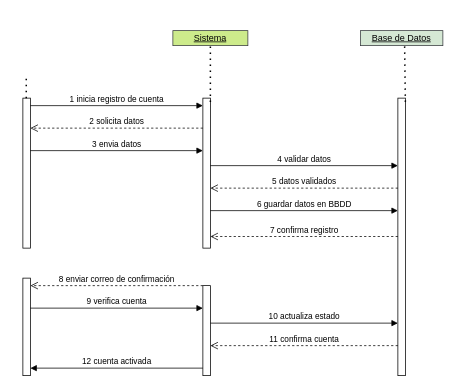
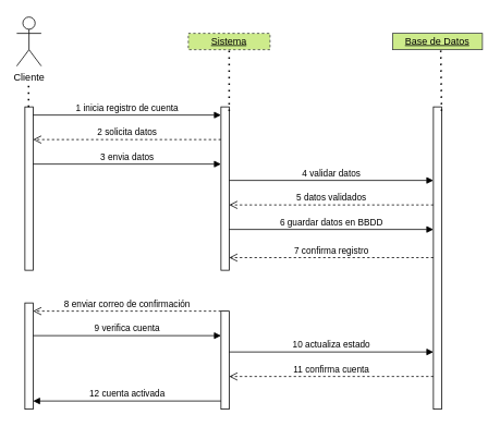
  <mxCell id="0" />
  <mxCell id="1" parent="0" />
- <mxCell id="2" value="&lt;u&gt;Sistema&lt;/u&gt;" style="html=1;whiteSpace=wrap;fillColor=#cdeb8b;strokeColor=#36393d;" vertex="1" parent="1"><mxGeometry x="230" y="40" width="100" height="20" as="geometry" /></mxCell>
- <mxCell id="3" value="&lt;u&gt;Base de Datos&lt;/u&gt;" style="html=1;whiteSpace=wrap;fillColor=#d5e8d4;strokeColor=#36393d;" vertex="1" parent="1"><mxGeometry x="480" y="40" width="110" height="20" as="geometry" /></mxCell>
+ <mxCell id="2" value="&lt;u&gt;Sistema&lt;/u&gt;" style="html=1;whiteSpace=wrap;fillColor=#cdeb8b;strokeColor=#36393d;dashed=1;" vertex="1" parent="1"><mxGeometry x="230" y="40" width="100" height="20" as="geometry" /></mxCell>
+ <mxCell id="3" value="&lt;u&gt;Base de Datos&lt;/u&gt;" style="html=1;whiteSpace=wrap;fillColor=#cdeb8b;strokeColor=#36393d;" vertex="1" parent="1"><mxGeometry x="480" y="40" width="110" height="20" as="geometry" /></mxCell>
+ <mxCell id="4" value="Cliente" style="shape=umlActor;verticalLabelPosition=bottom;verticalAlign=top;html=1;outlineConnect=0;" vertex="1" parent="1"><mxGeometry x="20" y="20" width="30" height="60" as="geometry" /></mxCell>
  <mxCell id="5" value="" style="html=1;points=[[0,0,0,0,5],[0,1,0,0,-5],[1,0,0,0,5],[1,1,0,0,-5]];perimeter=orthogonalPerimeter;outlineConnect=0;targetShapes=umlLifeline;portConstraint=eastwest;newEdgeStyle={&quot;curved&quot;:0,&quot;rounded&quot;:0};" vertex="1" parent="1"><mxGeometry x="30" y="130" width="10" height="200" as="geometry" /></mxCell>
  <mxCell id="6" value="" style="html=1;points=[[0,0,0,0,5],[0,1,0,0,-5],[1,0,0,0,5],[1,1,0,0,-5]];perimeter=orthogonalPerimeter;outlineConnect=0;targetShapes=umlLifeline;portConstraint=eastwest;newEdgeStyle={&quot;curved&quot;:0,&quot;rounded&quot;:0};" vertex="1" parent="1"><mxGeometry x="270" y="130" width="10" height="200" as="geometry" /></mxCell>
  <mxCell id="7" value="" style="html=1;points=[[0,0,0,0,5],[0,1,0,0,-5],[1,0,0,0,5],[1,1,0,0,-5]];perimeter=orthogonalPerimeter;outlineConnect=0;targetShapes=umlLifeline;portConstraint=eastwest;newEdgeStyle={&quot;curved&quot;:0,&quot;rounded&quot;:0};" vertex="1" parent="1"><mxGeometry x="530" y="130" width="10" height="370" as="geometry" /></mxCell>
  <mxCell id="8" value="1 inicia registro de cuenta" style="html=1;verticalAlign=bottom;endArrow=block;curved=0;rounded=0;" edge="1" parent="1" target="6"><mxGeometry width="80" relative="1" as="geometry"><mxPoint x="40" y="140" as="sourcePoint" /><mxPoint x="120" y="140" as="targetPoint" /></mxGeometry></mxCell>
  <mxCell id="9" value="11 confirma cuenta" style="html=1;verticalAlign=bottom;endArrow=open;dashed=1;endSize=8;curved=0;rounded=0;" edge="1" parent="1"><mxGeometry relative="1" as="geometry"><mxPoint x="530" y="460" as="sourcePoint" /><mxPoint x="280" y="460" as="targetPoint" /></mxGeometry></mxCell>
  <mxCell id="10" value="4 validar datos" style="html=1;verticalAlign=bottom;endArrow=block;curved=0;rounded=0;" edge="1" parent="1"><mxGeometry width="80" relative="1" as="geometry"><mxPoint x="280" y="220" as="sourcePoint" /><mxPoint x="530" y="220" as="targetPoint" /></mxGeometry></mxCell>
  <mxCell id="11" value="5 datos validados" style="html=1;verticalAlign=bottom;endArrow=open;dashed=1;endSize=8;curved=0;rounded=0;" edge="1" parent="1"><mxGeometry relative="1" as="geometry"><mxPoint x="530" y="250" as="sourcePoint" /><mxPoint x="280" y="250" as="targetPoint" /></mxGeometry></mxCell>
  <mxCell id="12" value="" style="endArrow=none;dashed=1;html=1;dashPattern=1 3;strokeWidth=2;rounded=0;entryX=0.5;entryY=1;entryDx=0;entryDy=0;exitX=1;exitY=0;exitDx=0;exitDy=5;exitPerimeter=0;" edge="1" parent="1" source="6" target="2"><mxGeometry width="50" height="50" relative="1" as="geometry"><mxPoint x="280" y="110" as="sourcePoint" /><mxPoint x="370" y="220" as="targetPoint" /></mxGeometry></mxCell>
  <mxCell id="13" value="" style="endArrow=none;dashed=1;html=1;dashPattern=1 3;strokeWidth=2;rounded=0;entryX=0.5;entryY=1;entryDx=0;entryDy=0;" edge="1" parent="1" source="5"><mxGeometry width="50" height="50" relative="1" as="geometry"><mxPoint x="34.5" y="175" as="sourcePoint" /><mxPoint x="34.5" y="100" as="targetPoint" /></mxGeometry></mxCell>
  <mxCell id="14" value="" style="endArrow=none;dashed=1;html=1;dashPattern=1 3;strokeWidth=2;rounded=0;entryX=0.5;entryY=1;entryDx=0;entryDy=0;exitX=1;exitY=0;exitDx=0;exitDy=5;exitPerimeter=0;" edge="1" parent="1" source="7"><mxGeometry width="50" height="50" relative="1" as="geometry"><mxPoint x="539" y="120" as="sourcePoint" /><mxPoint x="539" y="60" as="targetPoint" /></mxGeometry></mxCell>
  <mxCell id="15" value="2 solicita datos" style="html=1;verticalAlign=bottom;endArrow=open;dashed=1;endSize=8;curved=0;rounded=0;" edge="1" parent="1"><mxGeometry relative="1" as="geometry"><mxPoint x="270" y="170" as="sourcePoint" /><mxPoint x="40" y="170" as="targetPoint" /></mxGeometry></mxCell>
  <mxCell id="16" value="3 envia datos" style="html=1;verticalAlign=bottom;endArrow=block;curved=0;rounded=0;" edge="1" parent="1"><mxGeometry width="80" relative="1" as="geometry"><mxPoint x="40" y="200" as="sourcePoint" /><mxPoint x="270" y="200" as="targetPoint" /></mxGeometry></mxCell>
  <mxCell id="17" value="6 guardar datos en BBDD" style="html=1;verticalAlign=bottom;endArrow=block;curved=0;rounded=0;" edge="1" parent="1"><mxGeometry width="80" relative="1" as="geometry"><mxPoint x="280" y="280" as="sourcePoint" /><mxPoint x="530" y="280" as="targetPoint" /></mxGeometry></mxCell>
  <mxCell id="18" value="7 confirma registro" style="html=1;verticalAlign=bottom;endArrow=open;dashed=1;endSize=8;curved=0;rounded=0;" edge="1" parent="1"><mxGeometry relative="1" as="geometry"><mxPoint x="530" y="314.5" as="sourcePoint" /><mxPoint x="280" y="314.5" as="targetPoint" /></mxGeometry></mxCell>
  <mxCell id="19" value="" style="html=1;points=[[0,0,0,0,5],[0,1,0,0,-5],[1,0,0,0,5],[1,1,0,0,-5]];perimeter=orthogonalPerimeter;outlineConnect=0;targetShapes=umlLifeline;portConstraint=eastwest;newEdgeStyle={&quot;curved&quot;:0,&quot;rounded&quot;:0};" vertex="1" parent="1"><mxGeometry x="30" y="370" width="10" height="130" as="geometry" /></mxCell>
  <mxCell id="20" value="" style="html=1;points=[[0,0,0,0,5],[0,1,0,0,-5],[1,0,0,0,5],[1,1,0,0,-5]];perimeter=orthogonalPerimeter;outlineConnect=0;targetShapes=umlLifeline;portConstraint=eastwest;newEdgeStyle={&quot;curved&quot;:0,&quot;rounded&quot;:0};" vertex="1" parent="1"><mxGeometry x="270" y="380" width="10" height="120" as="geometry" /></mxCell>
  <mxCell id="21" value="8 enviar correo de confirmación" style="html=1;verticalAlign=bottom;endArrow=open;dashed=1;endSize=8;curved=0;rounded=0;" edge="1" parent="1"><mxGeometry relative="1" as="geometry"><mxPoint x="270" y="380" as="sourcePoint" /><mxPoint x="40" y="380" as="targetPoint" /></mxGeometry></mxCell>
  <mxCell id="22" value="9 verifica cuenta" style="html=1;verticalAlign=bottom;endArrow=block;curved=0;rounded=0;" edge="1" parent="1"><mxGeometry width="80" relative="1" as="geometry"><mxPoint x="40" y="410" as="sourcePoint" /><mxPoint x="270" y="410" as="targetPoint" /></mxGeometry></mxCell>
  <mxCell id="23" value="10 actualiza estado" style="html=1;verticalAlign=bottom;endArrow=block;curved=0;rounded=0;" edge="1" parent="1"><mxGeometry width="80" relative="1" as="geometry"><mxPoint x="280" y="430" as="sourcePoint" /><mxPoint x="530" y="430" as="targetPoint" /></mxGeometry></mxCell>
  <mxCell id="24" value="12 cuenta activada" style="html=1;verticalAlign=bottom;endArrow=block;curved=0;rounded=0;entryX=1;entryY=1;entryDx=0;entryDy=-5;entryPerimeter=0;" edge="1" parent="1"><mxGeometry width="80" relative="1" as="geometry"><mxPoint x="270" y="490" as="sourcePoint" /><mxPoint x="40" y="490" as="targetPoint" /></mxGeometry></mxCell>
